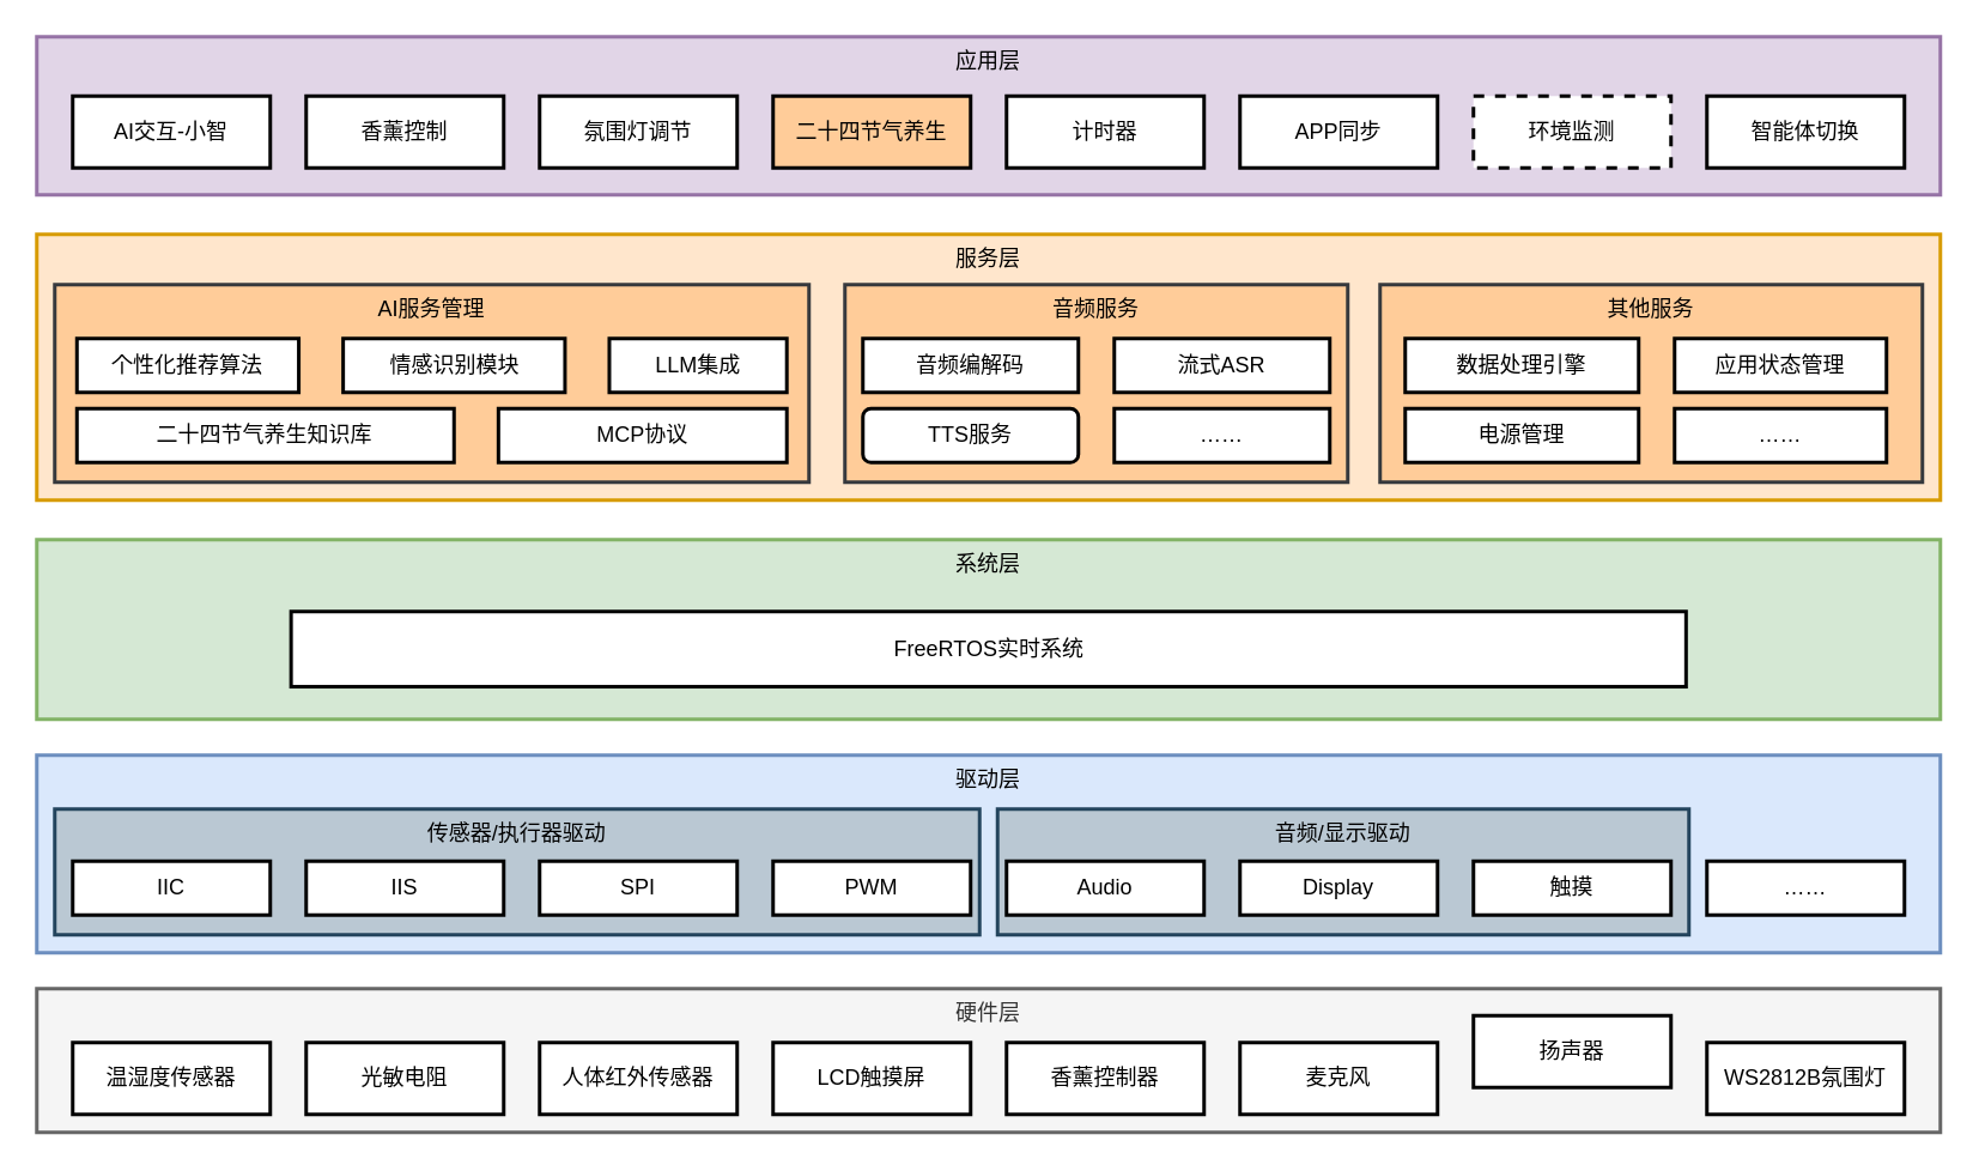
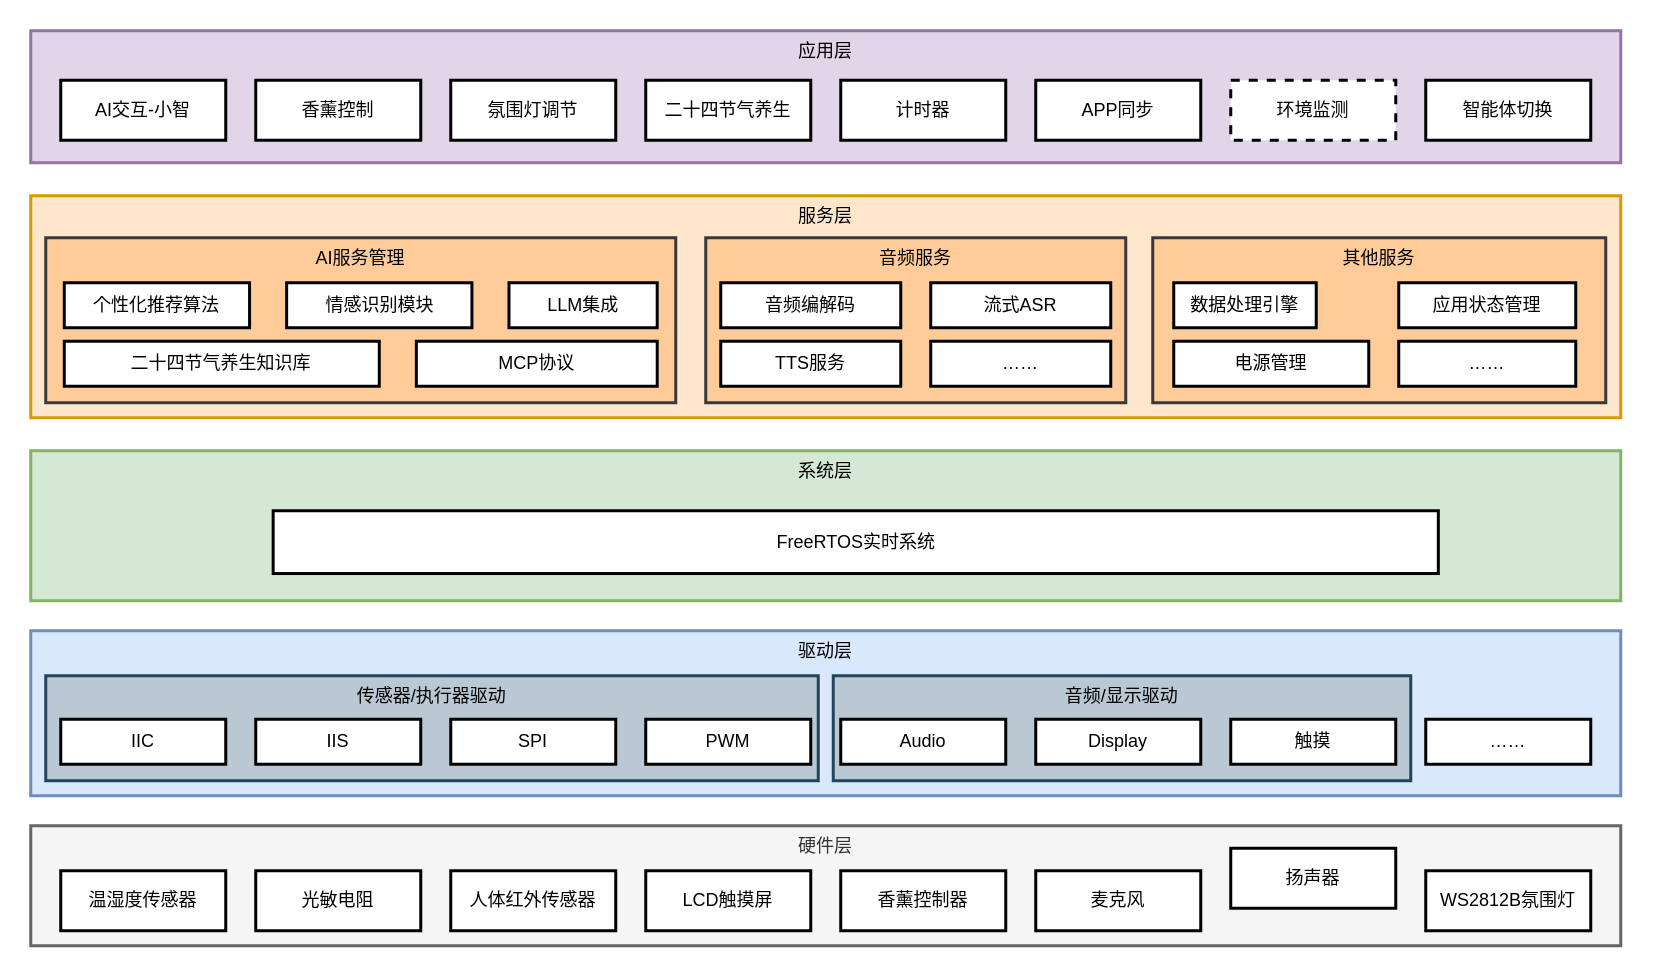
  <mxCell id="0" />
  <mxCell id="1" parent="0" />
  <mxCell id="2" value="硬件层" style="whiteSpace=wrap;strokeWidth=2;verticalAlign=top;container=0;fillColor=#f5f5f5;fontColor=#333333;strokeColor=#666666;" parent="1" vertex="1"><mxGeometry x="20" y="550" width="1060" height="80" as="geometry" /></mxCell>
  <mxCell id="3" value="温湿度传感器" style="whiteSpace=wrap;strokeWidth=2;" parent="1" vertex="1"><mxGeometry x="40" y="580" width="110" height="40" as="geometry" /></mxCell>
  <mxCell id="4" value="光敏电阻" style="whiteSpace=wrap;strokeWidth=2;" parent="1" vertex="1"><mxGeometry x="170" y="580" width="110" height="40" as="geometry" /></mxCell>
  <mxCell id="5" value="人体红外传感器" style="whiteSpace=wrap;strokeWidth=2;" parent="1" vertex="1"><mxGeometry x="300" y="580" width="110" height="40" as="geometry" /></mxCell>
  <mxCell id="6" value="LCD触摸屏" style="whiteSpace=wrap;strokeWidth=2;" parent="1" vertex="1"><mxGeometry x="430" y="580" width="110" height="40" as="geometry" /></mxCell>
  <mxCell id="7" value="香薰控制器" style="whiteSpace=wrap;strokeWidth=2;" parent="1" vertex="1"><mxGeometry x="560" y="580" width="110" height="40" as="geometry" /></mxCell>
  <mxCell id="8" value="麦克风" style="whiteSpace=wrap;strokeWidth=2;" parent="1" vertex="1"><mxGeometry x="690" y="580" width="110" height="40" as="geometry" /></mxCell>
  <mxCell id="9" value="扬声器" style="whiteSpace=wrap;strokeWidth=2;" parent="1" vertex="1"><mxGeometry x="820" y="565" width="110" height="40" as="geometry" /></mxCell>
  <mxCell id="10" value="WS2812B氛围灯" style="whiteSpace=wrap;strokeWidth=2;" parent="1" vertex="1"><mxGeometry x="950" y="580" width="110" height="40" as="geometry" /></mxCell>
  <mxCell id="11" value="驱动层" style="whiteSpace=wrap;strokeWidth=2;verticalAlign=top;container=0;fillColor=#dae8fc;strokeColor=#6c8ebf;" parent="1" vertex="1"><mxGeometry x="20" y="420" width="1060" height="110" as="geometry" /></mxCell>
  <mxCell id="12" value="系统层" style="whiteSpace=wrap;strokeWidth=2;verticalAlign=top;fillColor=#d5e8d4;strokeColor=#82b366;" parent="1" vertex="1"><mxGeometry x="20" y="300" width="1060" height="100" as="geometry" /></mxCell>
- <mxCell id="13" value="FreeRTOS实时系统" style="whiteSpace=wrap;strokeWidth=2;" parent="12" vertex="1"><mxGeometry x="141.599" y="39.999" width="776.794" height="41.86" as="geometry" /></mxCell>
+ <mxCell id="13" value="FreeRTOS实时系统" style="whiteSpace=wrap;strokeWidth=2;" parent="12" vertex="1"><mxGeometry x="161.599" y="39.999" width="776.794" height="41.86" as="geometry" /></mxCell>
  <mxCell id="14" value="个性化推荐算法" style="whiteSpace=wrap;strokeWidth=2;" parent="1" vertex="1"><mxGeometry x="790" y="48" width="172" height="45" as="geometry" /></mxCell>
  <mxCell id="15" value="应用层" style="whiteSpace=wrap;strokeWidth=2;verticalAlign=top;container=0;fillColor=#e1d5e7;strokeColor=#9673a6;" parent="1" vertex="1"><mxGeometry x="20" y="20" width="1060" height="88" as="geometry" /></mxCell>
  <mxCell id="16" value="服务层" style="whiteSpace=wrap;strokeWidth=2;verticalAlign=top;container=0;fillColor=#ffe6cc;strokeColor=#d79b00;" parent="1" vertex="1"><mxGeometry x="20" y="130" width="1060" height="148" as="geometry" /></mxCell>
  <mxCell id="17" value="传感器/执行器驱动" style="whiteSpace=wrap;strokeWidth=2;verticalAlign=top;container=0;fillColor=#bac8d3;strokeColor=#23445d;" parent="1" vertex="1"><mxGeometry x="30" y="450" width="515" height="70" as="geometry" /></mxCell>
  <mxCell id="18" value="IIC" style="whiteSpace=wrap;strokeWidth=2;" parent="1" vertex="1"><mxGeometry x="40" y="479" width="110" height="30" as="geometry" /></mxCell>
  <mxCell id="19" value="IIS" style="whiteSpace=wrap;strokeWidth=2;" parent="1" vertex="1"><mxGeometry x="170" y="479" width="110" height="30" as="geometry" /></mxCell>
  <mxCell id="20" value="SPI" style="whiteSpace=wrap;strokeWidth=2;" parent="1" vertex="1"><mxGeometry x="300" y="479" width="110" height="30" as="geometry" /></mxCell>
  <mxCell id="21" value="PWM" style="whiteSpace=wrap;strokeWidth=2;" parent="1" vertex="1"><mxGeometry x="430" y="479" width="110" height="30" as="geometry" /></mxCell>
  <mxCell id="22" value="……" style="whiteSpace=wrap;strokeWidth=2;" parent="1" vertex="1"><mxGeometry x="950" y="479" width="110" height="30" as="geometry" /></mxCell>
  <mxCell id="23" value="音频/显示驱动" style="whiteSpace=wrap;strokeWidth=2;verticalAlign=top;container=0;fillColor=#bac8d3;strokeColor=#23445d;" parent="1" vertex="1"><mxGeometry x="555" y="450" width="385" height="70" as="geometry" /></mxCell>
  <mxCell id="24" value="Audio" style="whiteSpace=wrap;strokeWidth=2;" parent="1" vertex="1"><mxGeometry x="560" y="479" width="110" height="30" as="geometry" /></mxCell>
  <mxCell id="25" value="Display" style="whiteSpace=wrap;strokeWidth=2;" parent="1" vertex="1"><mxGeometry x="690" y="479" width="110" height="30" as="geometry" /></mxCell>
  <mxCell id="26" value="触摸" style="whiteSpace=wrap;strokeWidth=2;" parent="1" vertex="1"><mxGeometry x="820" y="479" width="110" height="30" as="geometry" /></mxCell>
  <mxCell id="27" value="音频服务" style="whiteSpace=wrap;strokeWidth=2;verticalAlign=top;container=0;fillColor=#ffcc99;strokeColor=#36393d;" parent="1" vertex="1"><mxGeometry x="470" y="158" width="280" height="110" as="geometry" /></mxCell>
- <mxCell id="28" value="TTS服务" style="whiteSpace=wrap;strokeWidth=2;container=0;rounded=1;" parent="1" vertex="1"><mxGeometry x="480" y="227" width="120" height="30" as="geometry" /></mxCell>
+ <mxCell id="28" value="TTS服务" style="whiteSpace=wrap;strokeWidth=2;container=0;" parent="1" vertex="1"><mxGeometry x="480" y="227" width="120" height="30" as="geometry" /></mxCell>
  <mxCell id="29" value="音频编解码" style="whiteSpace=wrap;strokeWidth=2;container=0;" parent="1" vertex="1"><mxGeometry x="480" y="188" width="120" height="30" as="geometry" /></mxCell>
  <mxCell id="30" value="" style="group" parent="1" vertex="1" connectable="0"><mxGeometry x="30" y="158" width="420" height="110" as="geometry" /></mxCell>
  <mxCell id="31" value="AI服务管理" style="whiteSpace=wrap;strokeWidth=2;verticalAlign=top;container=0;fillColor=#ffcc99;strokeColor=#36393d;" parent="30" vertex="1"><mxGeometry width="420" height="110" as="geometry" /></mxCell>
  <mxCell id="32" value="个性化推荐算法" style="whiteSpace=wrap;strokeWidth=2;container=0;" parent="30" vertex="1"><mxGeometry x="12.353" y="30" width="123.529" height="30" as="geometry" /></mxCell>
  <mxCell id="33" value="情感识别模块" style="whiteSpace=wrap;strokeWidth=2;container=0;" parent="30" vertex="1"><mxGeometry x="160.588" y="30" width="123.529" height="30" as="geometry" /></mxCell>
  <mxCell id="34" value="二十四节气养生知识库" style="whiteSpace=wrap;strokeWidth=2;container=0;" parent="30" vertex="1"><mxGeometry x="12.353" y="69" width="210" height="30" as="geometry" /></mxCell>
  <mxCell id="35" value="LLM集成" style="whiteSpace=wrap;strokeWidth=2;container=0;" parent="30" vertex="1"><mxGeometry x="308.818" y="30" width="98.824" height="30" as="geometry" /></mxCell>
  <mxCell id="36" value="MCP协议" style="whiteSpace=wrap;strokeWidth=2;container=0;" parent="30" vertex="1"><mxGeometry x="247.059" y="69" width="160.588" height="30" as="geometry" /></mxCell>
  <mxCell id="37" value="流式ASR" style="whiteSpace=wrap;strokeWidth=2;container=0;" parent="1" vertex="1"><mxGeometry x="620" y="188" width="120" height="30" as="geometry" /></mxCell>
  <mxCell id="38" value="……" style="whiteSpace=wrap;strokeWidth=2;container=0;" parent="1" vertex="1"><mxGeometry x="620" y="227" width="120" height="30" as="geometry" /></mxCell>
  <mxCell id="39" value="其他服务" style="whiteSpace=wrap;strokeWidth=2;verticalAlign=top;container=0;fillColor=#ffcc99;strokeColor=#36393d;" parent="1" vertex="1"><mxGeometry x="768" y="158" width="302" height="110" as="geometry" /></mxCell>
  <mxCell id="40" value="电源管理" style="whiteSpace=wrap;strokeWidth=2;container=0;" parent="1" vertex="1"><mxGeometry x="782.005" y="227" width="130" height="30" as="geometry" /></mxCell>
  <mxCell id="41" value="……" style="whiteSpace=wrap;strokeWidth=2;container=0;" parent="1" vertex="1"><mxGeometry x="932" y="227" width="118" height="30" as="geometry" /></mxCell>
- <mxCell id="42" value="数据处理引擎" style="whiteSpace=wrap;strokeWidth=2;container=0;" parent="1" vertex="1"><mxGeometry x="782" y="188" width="130" height="30" as="geometry" /></mxCell>
+ <mxCell id="42" value="数据处理引擎" style="whiteSpace=wrap;strokeWidth=2;container=0;" parent="1" vertex="1"><mxGeometry x="782" y="188" width="95" height="30" as="geometry" /></mxCell>
  <mxCell id="43" value="应用状态管理" style="whiteSpace=wrap;strokeWidth=2;container=0;" parent="1" vertex="1"><mxGeometry x="931.995" y="188" width="118" height="30" as="geometry" /></mxCell>
  <mxCell id="44" value="AI交互-小智" style="whiteSpace=wrap;strokeWidth=2;" parent="1" vertex="1"><mxGeometry x="40" y="53" width="110" height="40" as="geometry" /></mxCell>
  <mxCell id="45" value="香薰控制" style="whiteSpace=wrap;strokeWidth=2;" parent="1" vertex="1"><mxGeometry x="170" y="53" width="110" height="40" as="geometry" /></mxCell>
  <mxCell id="46" value="氛围灯调节" style="whiteSpace=wrap;strokeWidth=2;" parent="1" vertex="1"><mxGeometry x="300" y="53" width="110" height="40" as="geometry" /></mxCell>
- <mxCell id="47" value="二十四节气养生" style="whiteSpace=wrap;strokeWidth=2;fillColor=#ffcc99;" parent="1" vertex="1"><mxGeometry x="430" y="53" width="110" height="40" as="geometry" /></mxCell>
+ <mxCell id="47" value="二十四节气养生" style="whiteSpace=wrap;strokeWidth=2;" parent="1" vertex="1"><mxGeometry x="430" y="53" width="110" height="40" as="geometry" /></mxCell>
  <mxCell id="48" value="计时器" style="whiteSpace=wrap;strokeWidth=2;" parent="1" vertex="1"><mxGeometry x="560" y="53" width="110" height="40" as="geometry" /></mxCell>
  <mxCell id="49" value="APP同步" style="whiteSpace=wrap;strokeWidth=2;" parent="1" vertex="1"><mxGeometry x="690" y="53" width="110" height="40" as="geometry" /></mxCell>
  <mxCell id="50" value="环境监测" style="whiteSpace=wrap;strokeWidth=2;dashed=1;" parent="1" vertex="1"><mxGeometry x="820" y="53" width="110" height="40" as="geometry" /></mxCell>
  <mxCell id="51" value="智能体切换" style="whiteSpace=wrap;strokeWidth=2;" parent="1" vertex="1"><mxGeometry x="950" y="53" width="110" height="40" as="geometry" /></mxCell>
